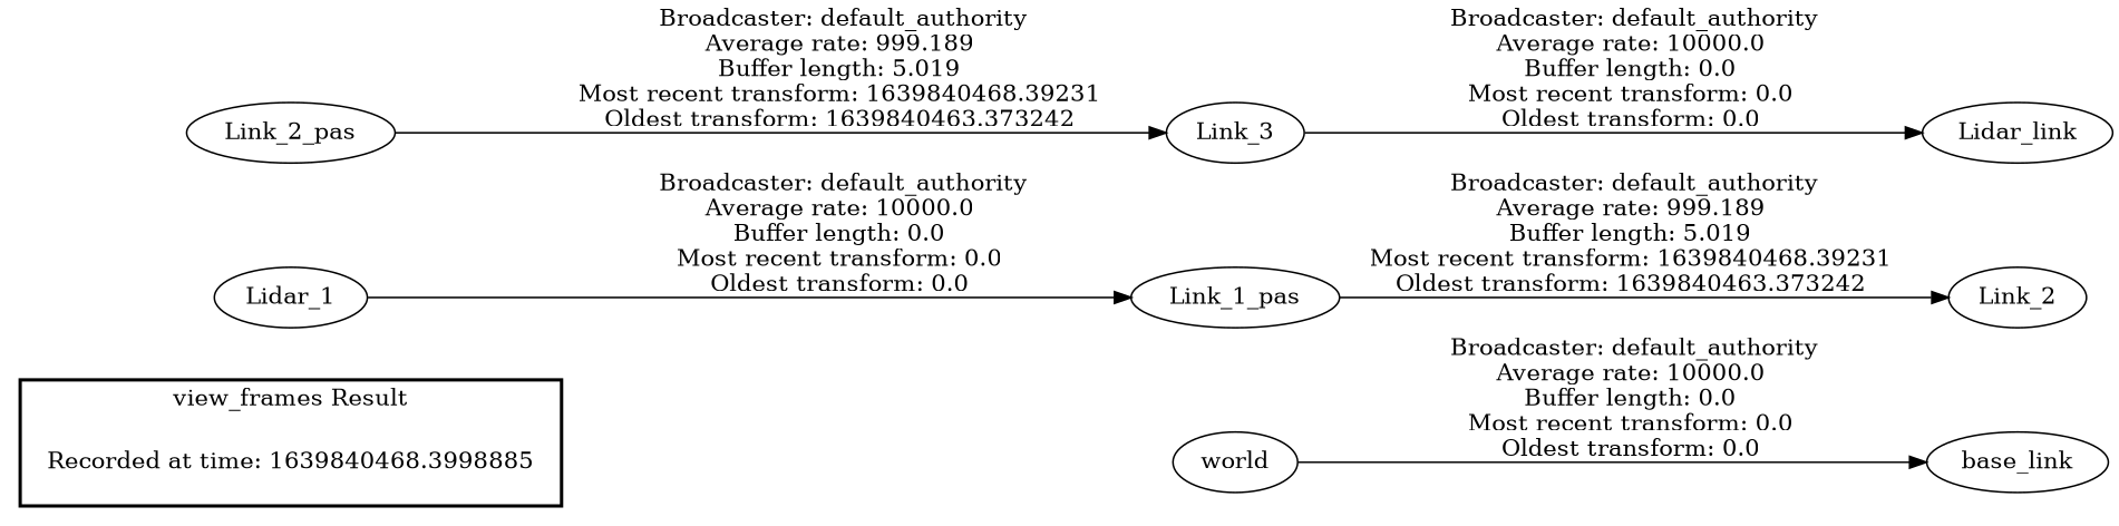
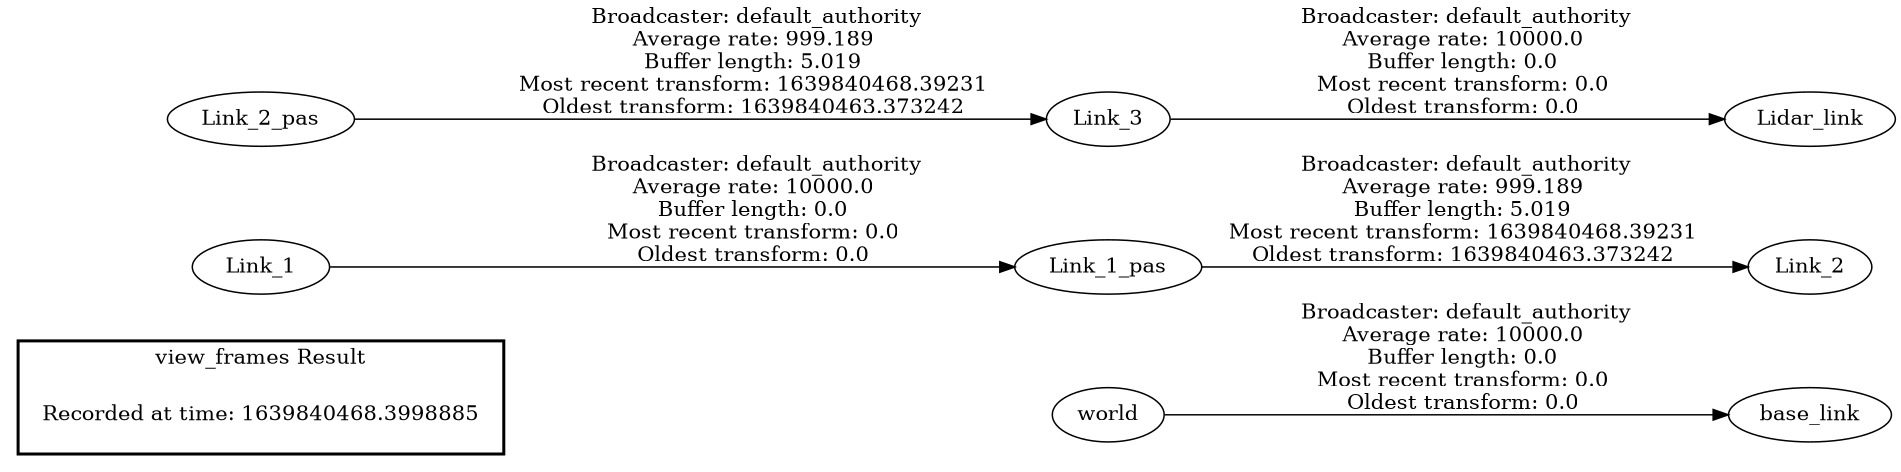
  digraph {
    rankdir=LR
    "Recorded at time: 1639840468.3998885" [shape=plaintext]
    world
    Link_1_pas
    Link_2
    Link_2_pas
    Link_3
-   Link_1 [label=Lidar_1]
+   Link_1
    Lidar_link
    base_link
    subgraph cluster_1 {
      color=black
      label="view_frames Result"
      style=bold
      "Recorded at time: 1639840468.3998885"
    }
    "Recorded at time: 1639840468.3998885" -> world [style=invis]
    world -> base_link [label=" Broadcaster: default_authority\nAverage rate: 10000.0\nBuffer length: 0.0\nMost recent transform: 0.0\nOldest transform: 0.0\n"]
    Link_1_pas -> Link_2 [label=" Broadcaster: default_authority\nAverage rate: 999.189\nBuffer length: 5.019\nMost recent transform: 1639840468.39231\nOldest transform: 1639840463.373242\n"]
    Link_2_pas -> Link_3 [label=" Broadcaster: default_authority\nAverage rate: 999.189\nBuffer length: 5.019\nMost recent transform: 1639840468.39231\nOldest transform: 1639840463.373242\n"]
    Link_3 -> Lidar_link [label=" Broadcaster: default_authority\nAverage rate: 10000.0\nBuffer length: 0.0\nMost recent transform: 0.0\nOldest transform: 0.0\n"]
    Link_1 -> Link_1_pas [label=" Broadcaster: default_authority\nAverage rate: 10000.0\nBuffer length: 0.0\nMost recent transform: 0.0\nOldest transform: 0.0\n"]
  }
